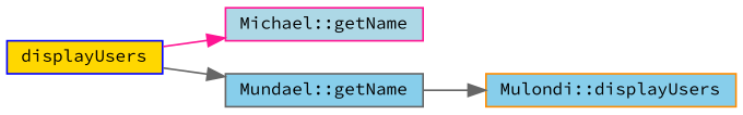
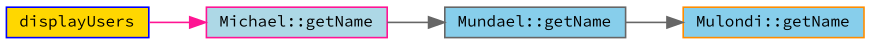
  digraph {
    fontname="Source Code Pro"
    rankdir=LR
    node [fillcolor=skyblue fontname="Source Code Pro" fontsize=10 shape=record style=filled]
    edge [color=gray40 fontname="Source Code Pro" fontsize=10 labelfontname=Helvetica labelfontsize=10 style=solid]
    n1 [color=blue fillcolor=gold fontcolor=black height=0.2 label=displayUsers width=0.4]
    n2 [color=deeppink fillcolor=lightblue height=0.2 label="Michael::getName" width=0.4]
    n3 [color=gray40 height=0.2 label="Mundael::getName" width=0.4]
-   n4 [color=darkorange height=0.2 label="Mulondi::displayUsers" width=0.4]
+   n4 [color=darkorange height=0.2 label="Mulondi::getName" width=0.4]
    n1 -> n2 [color=deeppink]
-   n1 -> n3
+   n2 -> n3
    n3 -> n4
  }
